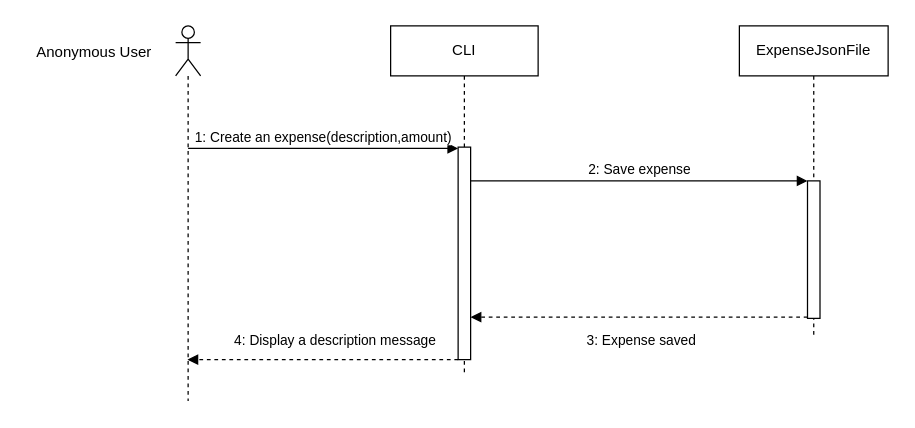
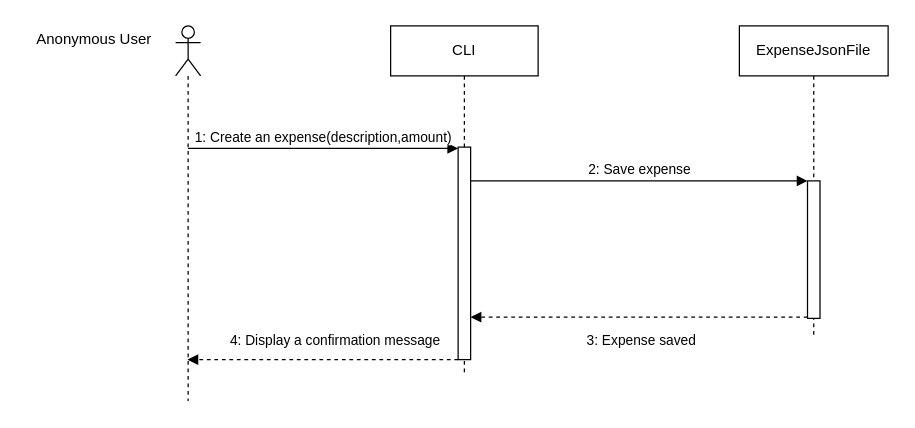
  <mxCell id="0" />
  <mxCell id="1" parent="0" />
  <mxCell id="2" value="" style="shape=umlLifeline;perimeter=lifelinePerimeter;whiteSpace=wrap;html=1;container=1;dropTarget=0;collapsible=0;recursiveResize=0;outlineConnect=0;portConstraint=eastwest;newEdgeStyle={&quot;curved&quot;:0,&quot;rounded&quot;:0};participant=umlActor;" parent="1" vertex="1"><mxGeometry x="140" y="20" width="20" height="300" as="geometry" /></mxCell>
- <mxCell id="3" value="Anonymous User" style="text;html=1;align=center;verticalAlign=middle;whiteSpace=wrap;rounded=0;" parent="1" vertex="1"><mxGeometry x="20" y="26" width="110" height="30" as="geometry" /></mxCell>
+ <mxCell id="3" value="Anonymous User" style="text;html=1;align=center;verticalAlign=middle;whiteSpace=wrap;rounded=0;" parent="1" vertex="1"><mxGeometry x="20" y="16" width="110" height="30" as="geometry" /></mxCell>
  <mxCell id="4" value="ExpenseJsonFile" style="shape=umlLifeline;perimeter=lifelinePerimeter;whiteSpace=wrap;html=1;container=1;dropTarget=0;collapsible=0;recursiveResize=0;outlineConnect=0;portConstraint=eastwest;newEdgeStyle={&quot;edgeStyle&quot;:&quot;elbowEdgeStyle&quot;,&quot;elbow&quot;:&quot;vertical&quot;,&quot;curved&quot;:0,&quot;rounded&quot;:0};" parent="1" vertex="1"><mxGeometry x="591" y="20" width="119" height="250" as="geometry" /></mxCell>
  <mxCell id="5" value="" style="html=1;points=[[0,0,0,0,5],[0,1,0,0,-5],[1,0,0,0,5],[1,1,0,0,-5]];perimeter=orthogonalPerimeter;outlineConnect=0;targetShapes=umlLifeline;portConstraint=eastwest;newEdgeStyle={&quot;curved&quot;:0,&quot;rounded&quot;:0};" parent="4" vertex="1"><mxGeometry x="54.5" y="124" width="10" height="110" as="geometry" /></mxCell>
  <mxCell id="6" value="CLI" style="shape=umlLifeline;perimeter=lifelinePerimeter;whiteSpace=wrap;html=1;container=1;dropTarget=0;collapsible=0;recursiveResize=0;outlineConnect=0;portConstraint=eastwest;newEdgeStyle={&quot;edgeStyle&quot;:&quot;elbowEdgeStyle&quot;,&quot;elbow&quot;:&quot;vertical&quot;,&quot;curved&quot;:0,&quot;rounded&quot;:0};" parent="1" vertex="1"><mxGeometry x="312" y="20" width="118" height="280" as="geometry" /></mxCell>
  <mxCell id="7" value="" style="html=1;points=[[0,0,0,0,5],[0,1,0,0,-5],[1,0,0,0,5],[1,1,0,0,-5]];perimeter=orthogonalPerimeter;outlineConnect=0;targetShapes=umlLifeline;portConstraint=eastwest;newEdgeStyle={&quot;curved&quot;:0,&quot;rounded&quot;:0};" parent="6" vertex="1"><mxGeometry x="54" y="97" width="10" height="170" as="geometry" /></mxCell>
  <mxCell id="8" value="1: Create an expense(description,amount)" style="html=1;verticalAlign=bottom;endArrow=block;curved=0;rounded=0;" parent="1" edge="1"><mxGeometry width="80" relative="1" as="geometry"><mxPoint x="149.987" y="118" as="sourcePoint" /><mxPoint x="366" y="118" as="targetPoint" /></mxGeometry></mxCell>
  <mxCell id="9" value="2: Save expense" style="html=1;verticalAlign=bottom;endArrow=block;curved=0;rounded=0;" parent="1" target="5" edge="1"><mxGeometry width="80" relative="1" as="geometry"><mxPoint x="376" y="144" as="sourcePoint" /><mxPoint x="640" y="145" as="targetPoint" /></mxGeometry></mxCell>
  <mxCell id="10" value="" style="html=1;verticalAlign=bottom;labelBackgroundColor=none;endArrow=block;endFill=1;dashed=1;rounded=0;" parent="1" target="7" edge="1"><mxGeometry width="160" relative="1" as="geometry"><mxPoint x="645.5" y="253" as="sourcePoint" /><mxPoint x="371.149" y="253" as="targetPoint" /></mxGeometry></mxCell>
  <mxCell id="11" value="3: Expense saved" style="text;html=1;align=center;verticalAlign=middle;whiteSpace=wrap;rounded=0;fontSize=11;" parent="1" vertex="1"><mxGeometry x="460" y="257" width="106" height="30" as="geometry" /></mxCell>
- <mxCell id="12" value="4: Display a description message" style="text;html=1;align=center;verticalAlign=middle;whiteSpace=wrap;rounded=0;fontSize=11;" parent="1" vertex="1"><mxGeometry x="180" y="257" width="176" height="30" as="geometry" /></mxCell>
+ <mxCell id="12" value="4: Display a confirmation message" style="text;html=1;align=center;verticalAlign=middle;whiteSpace=wrap;rounded=0;fontSize=11;" parent="1" vertex="1"><mxGeometry x="180" y="257" width="176" height="30" as="geometry" /></mxCell>
  <mxCell id="13" value="" style="html=1;verticalAlign=bottom;labelBackgroundColor=none;endArrow=block;endFill=1;dashed=1;rounded=0;" parent="1" target="2" edge="1"><mxGeometry width="160" relative="1" as="geometry"><mxPoint x="366" y="287" as="sourcePoint" /><mxPoint x="180" y="287" as="targetPoint" /></mxGeometry></mxCell>
